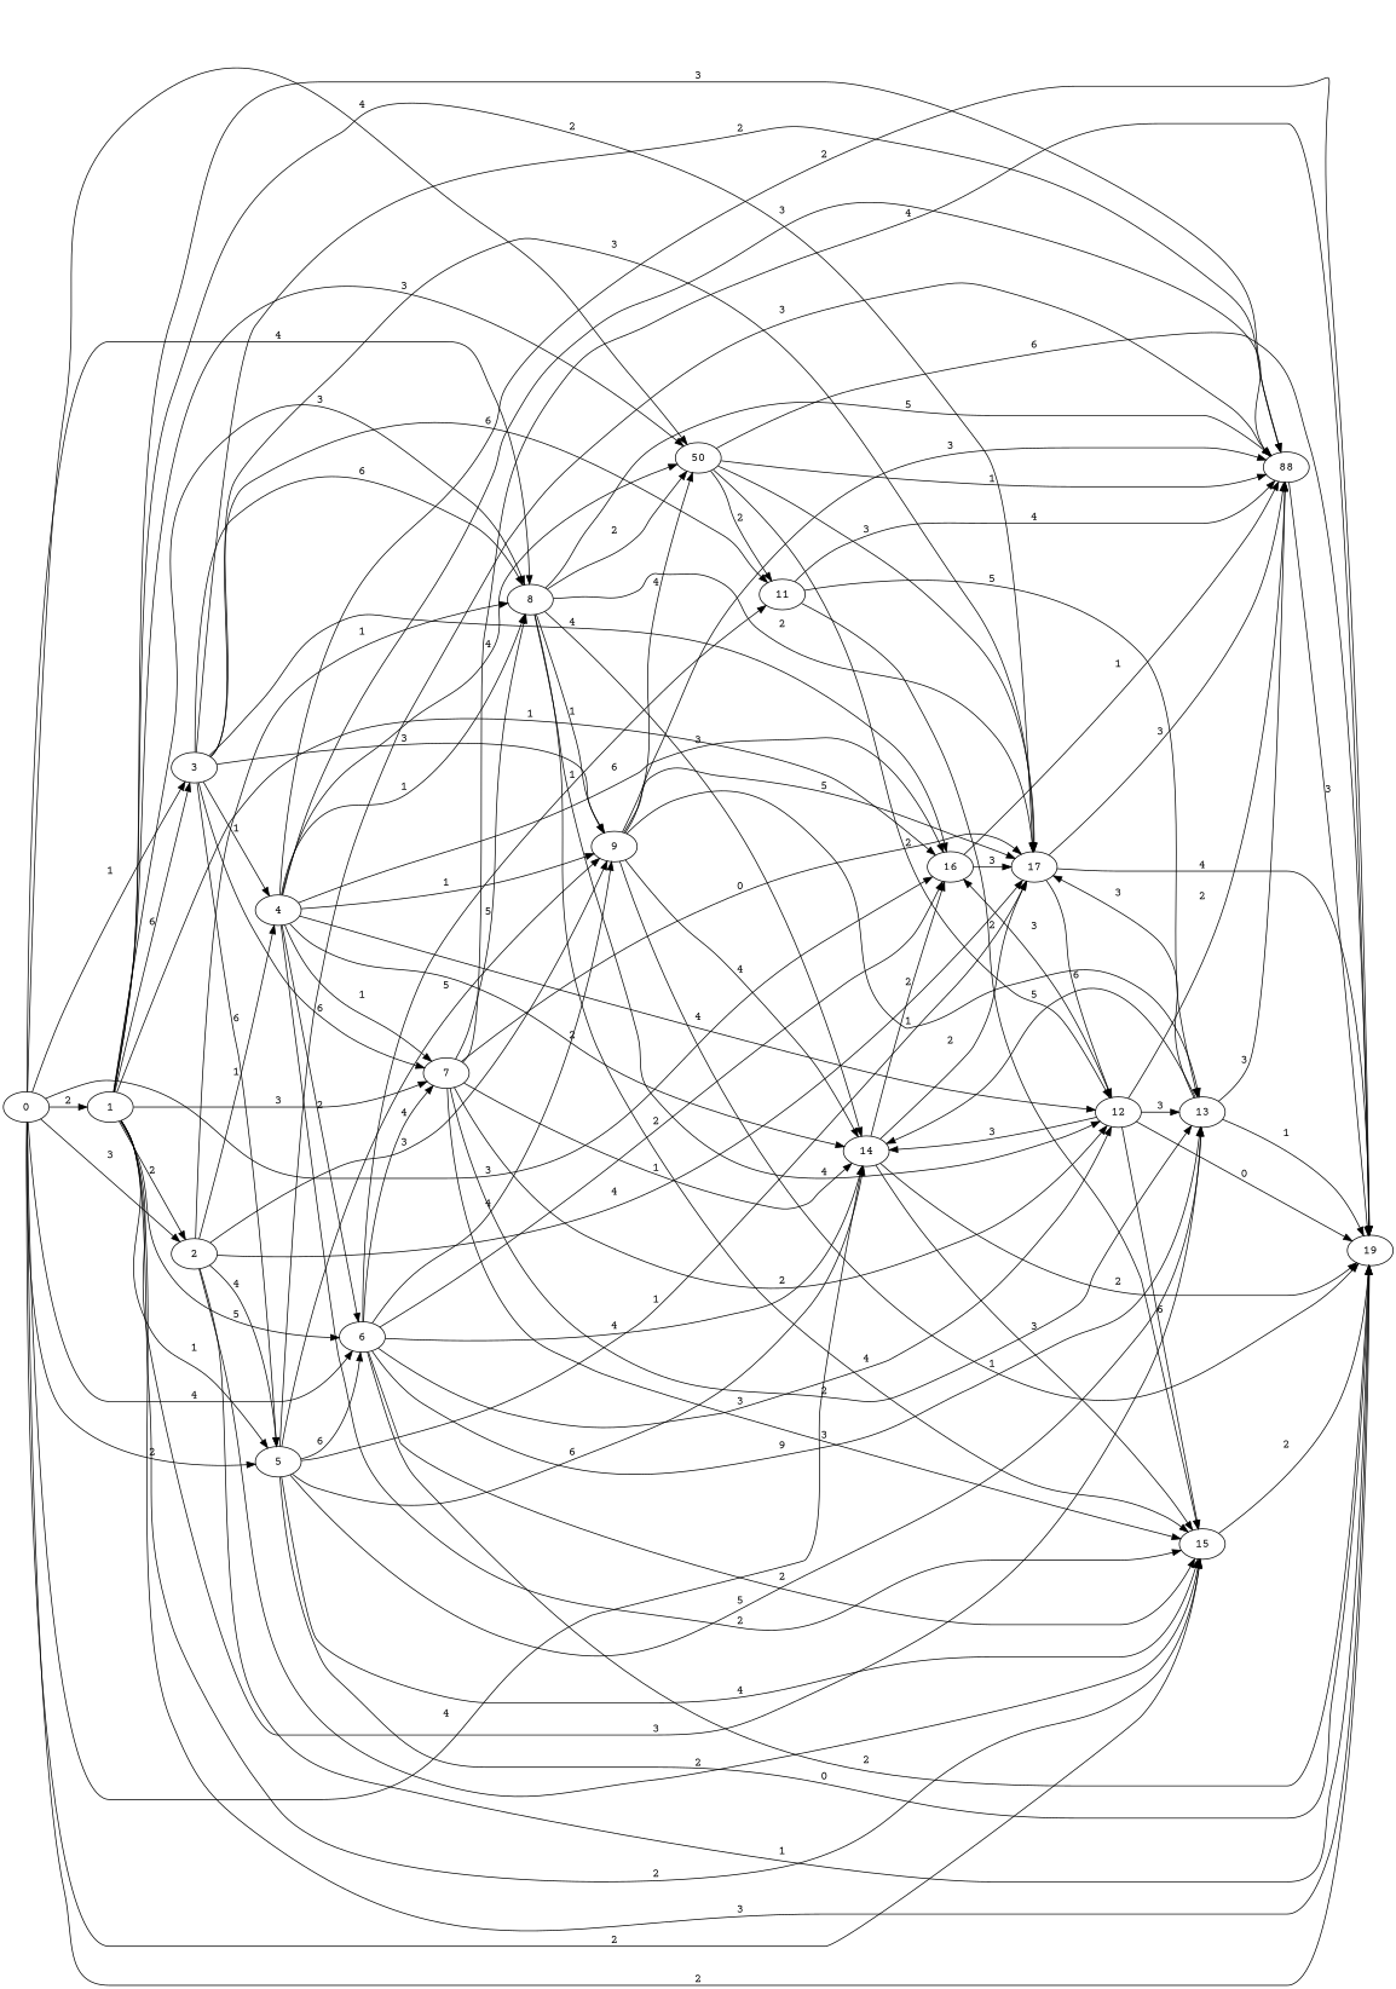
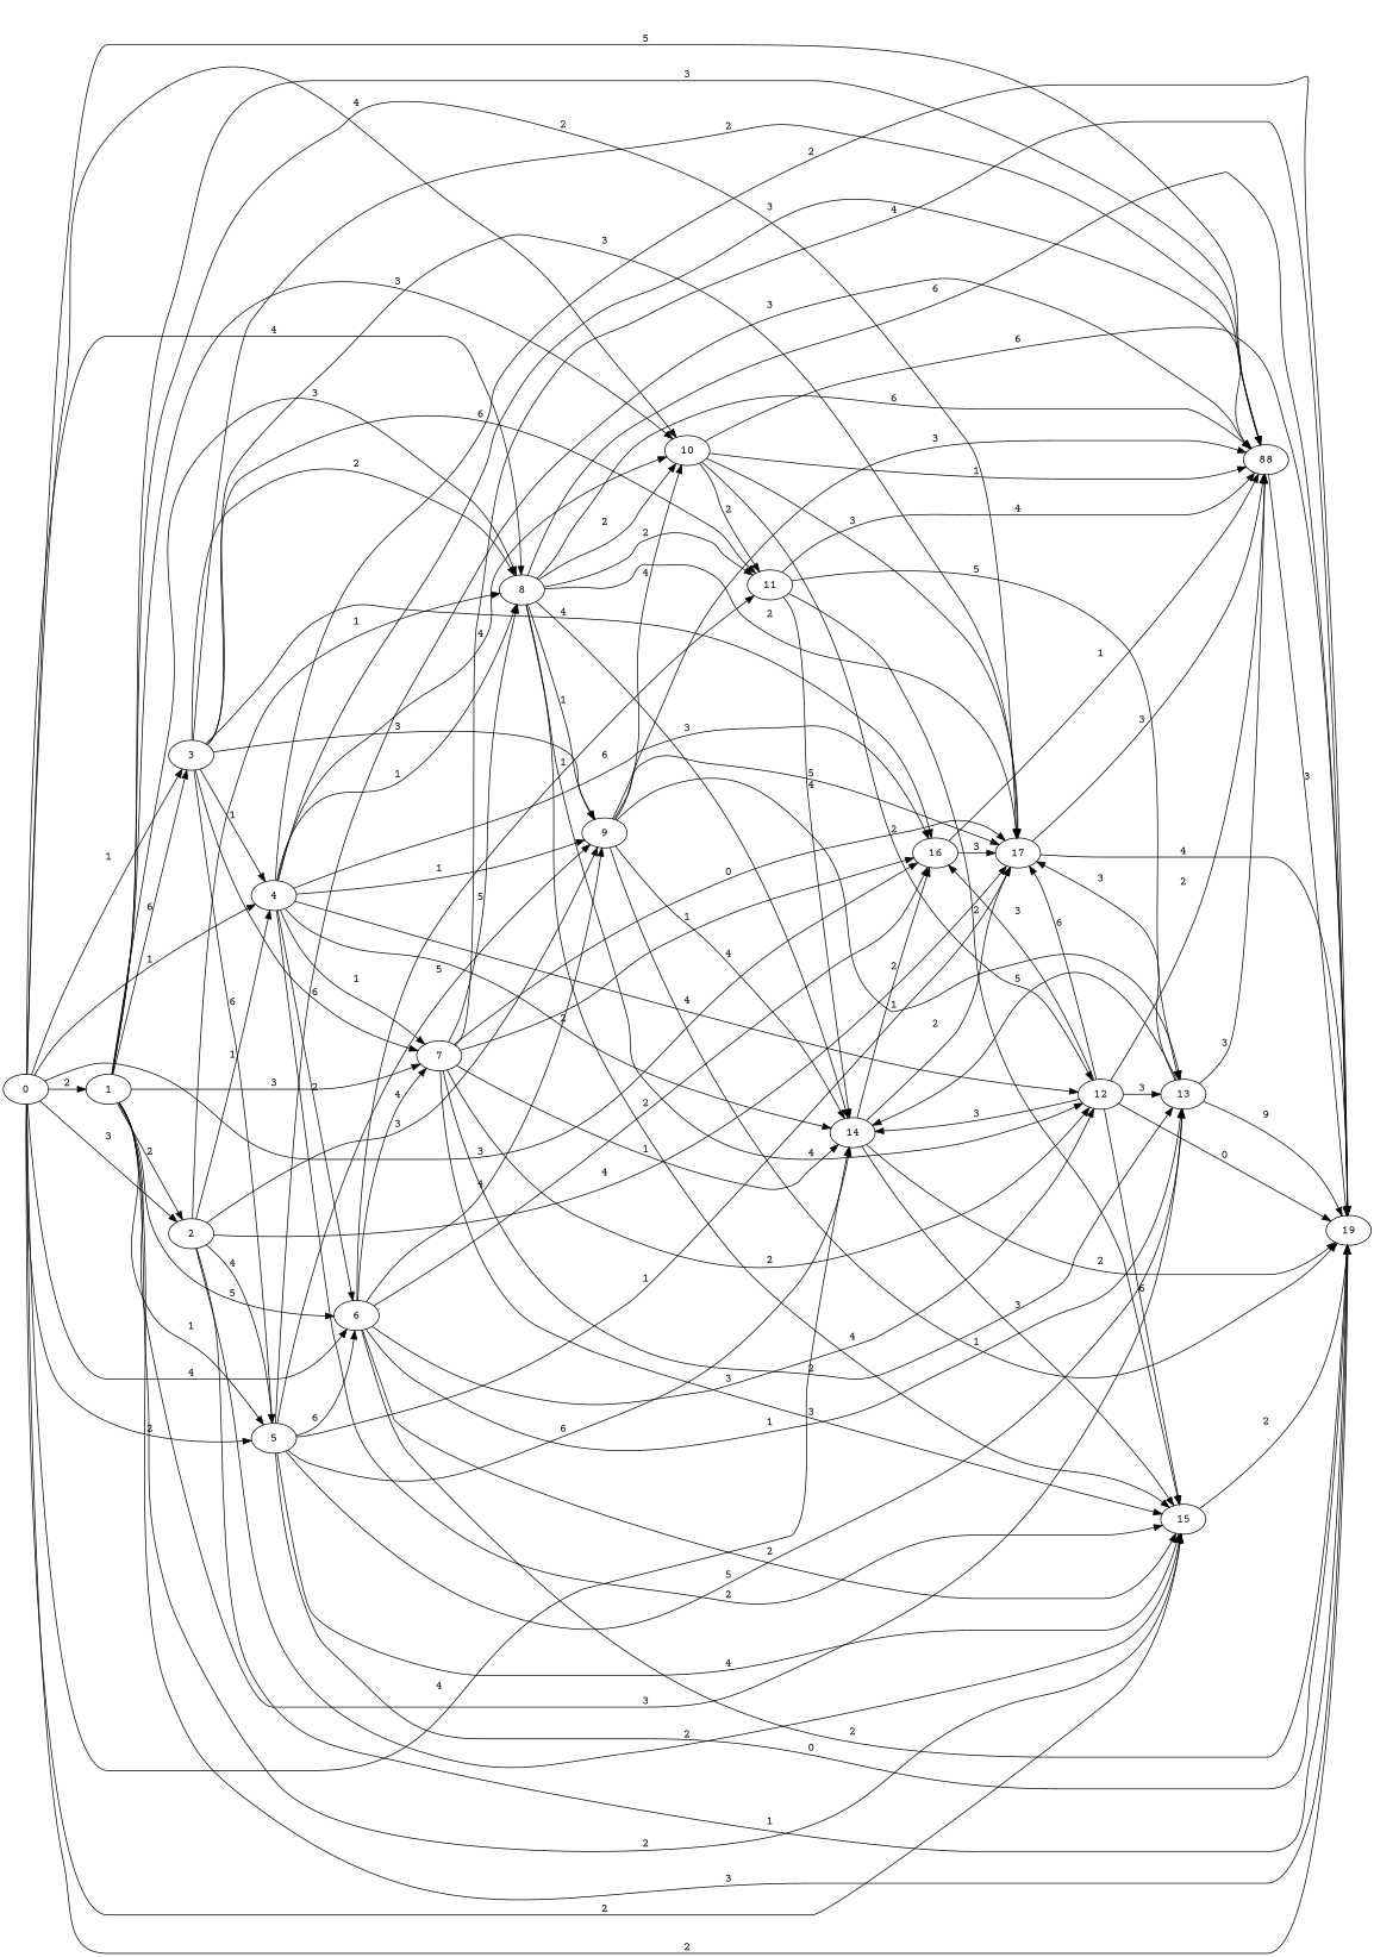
  strict digraph {
    fontname="Courier Prime"
    rankdir=LR
    node [fontname="Courier Prime"]
    edge [fontname="Courier Prime"]
    0
    1
    2
    3
    4
    5
    6
    8
-   10 [label=50]
+   10
    14
    15
    16
    n13 [label=88]
    19
    7
    13
    17
    9
    11
    12
    0 -> 1 [label=2]
    0 -> 2 [label=3]
    0 -> 3 [label=1]
+   0 -> 4 [label=1]
    0 -> 5 [label=2]
    0 -> 6 [label=4]
    0 -> 8 [label=4]
    0 -> 10 [label=4]
    0 -> 14 [label=4]
    0 -> 15 [label=2]
    0 -> 16 [label=3]
+   0 -> n13 [label=5]
    0 -> 19 [label=2]
    1 -> 2 [label=2]
    1 -> 3 [label=6]
    1 -> 5 [label=1]
    1 -> 6 [label=5]
    1 -> 8 [label=3]
    1 -> 10 [label=3]
    1 -> 15 [label=2]
    1 -> n13 [label=3]
    1 -> 19 [label=3]
    1 -> 7 [label=3]
    1 -> 13 [label=3]
    1 -> 17 [label=2]
    2 -> 4 [label=1]
    2 -> 5 [label=4]
    2 -> 8 [label=1]
    2 -> 15 [label=2]
    2 -> 19 [label=1]
    2 -> 17 [label=4]
    2 -> 9 [label=3]
    3 -> 4 [label=1]
    3 -> 5 [label=6]
-   3 -> 8 [label=6]
+   3 -> 8 [label=2]
    3 -> 16 [label=4]
    3 -> n13 [label=2]
    3 -> 7 [label=6]
    3 -> 17 [label=3]
    3 -> 9 [label=3]
    3 -> 11 [label=6]
    4 -> 6 [label=2]
    4 -> 8 [label=1]
    4 -> 10 [label=4]
    4 -> 14 [label=2]
    4 -> 15 [label=2]
    4 -> 16 [label=6]
    4 -> n13 [label=3]
    4 -> 19 [label=2]
    4 -> 7 [label=1]
    4 -> 9 [label=1]
    4 -> 12 [label=4]
    5 -> 6 [label=6]
    5 -> 14 [label=6]
    5 -> 15 [label=4]
    5 -> n13 [label=3]
    5 -> 19 [label=0]
    5 -> 13 [label=5]
    5 -> 17 [label=1]
    5 -> 9 [label=5]
-   6 -> 14 [label=4]
+   11 -> 14 [label=4]
    6 -> 15 [label=2]
    6 -> 16 [label=2]
    6 -> 19 [label=2]
    6 -> 7 [label=4]
-   6 -> 13 [label=9]
+   6 -> 13 [label=1]
    6 -> 9 [label=4]
    6 -> 11 [label=1]
    6 -> 12 [label=3]
    8 -> 10 [label=2]
    8 -> 14 [label=3]
    8 -> 15 [label=4]
-   8 -> n13 [label=5]
+   8 -> n13 [label=6]
+   8 -> 19 [label=6]
    8 -> 17 [label=2]
    8 -> 9 [label=1]
+   8 -> 11 [label=2]
    8 -> 12 [label=4]
    10 -> n13 [label=1]
    10 -> 19 [label=6]
    10 -> 17 [label=3]
    10 -> 11 [label=2]
    10 -> 12 [label=2]
    14 -> 15 [label=3]
    14 -> 16 [label=2]
    14 -> 19 [label=2]
    14 -> 17 [label=2]
    15 -> 19 [label=2]
    16 -> n13 [label=1]
    16 -> 17 [label=3]
    n13 -> 19 [label=3]
    7 -> 8 [label=5]
    7 -> 14 [label=1]
    7 -> 15 [label=3]
-   1 -> 16 [label=1]
+   7 -> 16 [label=1]
    7 -> 19 [label=4]
    7 -> 13 [label=2]
    7 -> 17 [label=0]
    7 -> 12 [label=2]
    13 -> 14 [label=5]
    13 -> n13 [label=3]
-   13 -> 19 [label=1]
+   13 -> 19 [label=9]
    13 -> 17 [label=3]
    17 -> n13 [label=3]
    17 -> 19 [label=4]
    9 -> 10 [label=4]
    9 -> 14 [label=4]
    9 -> n13 [label=3]
    9 -> 19 [label=1]
    9 -> 13 [label=1]
    9 -> 17 [label=5]
    11 -> 15 [label=2]
    11 -> n13 [label=4]
    11 -> 13 [label=5]
    12 -> 14 [label=3]
    12 -> 15 [label=6]
    12 -> 16 [label=3]
    12 -> n13 [label=2]
    12 -> 19 [label=0]
    12 -> 13 [label=3]
-   17 -> 12 [label=6]
+   12 -> 17 [label=6]
  }
